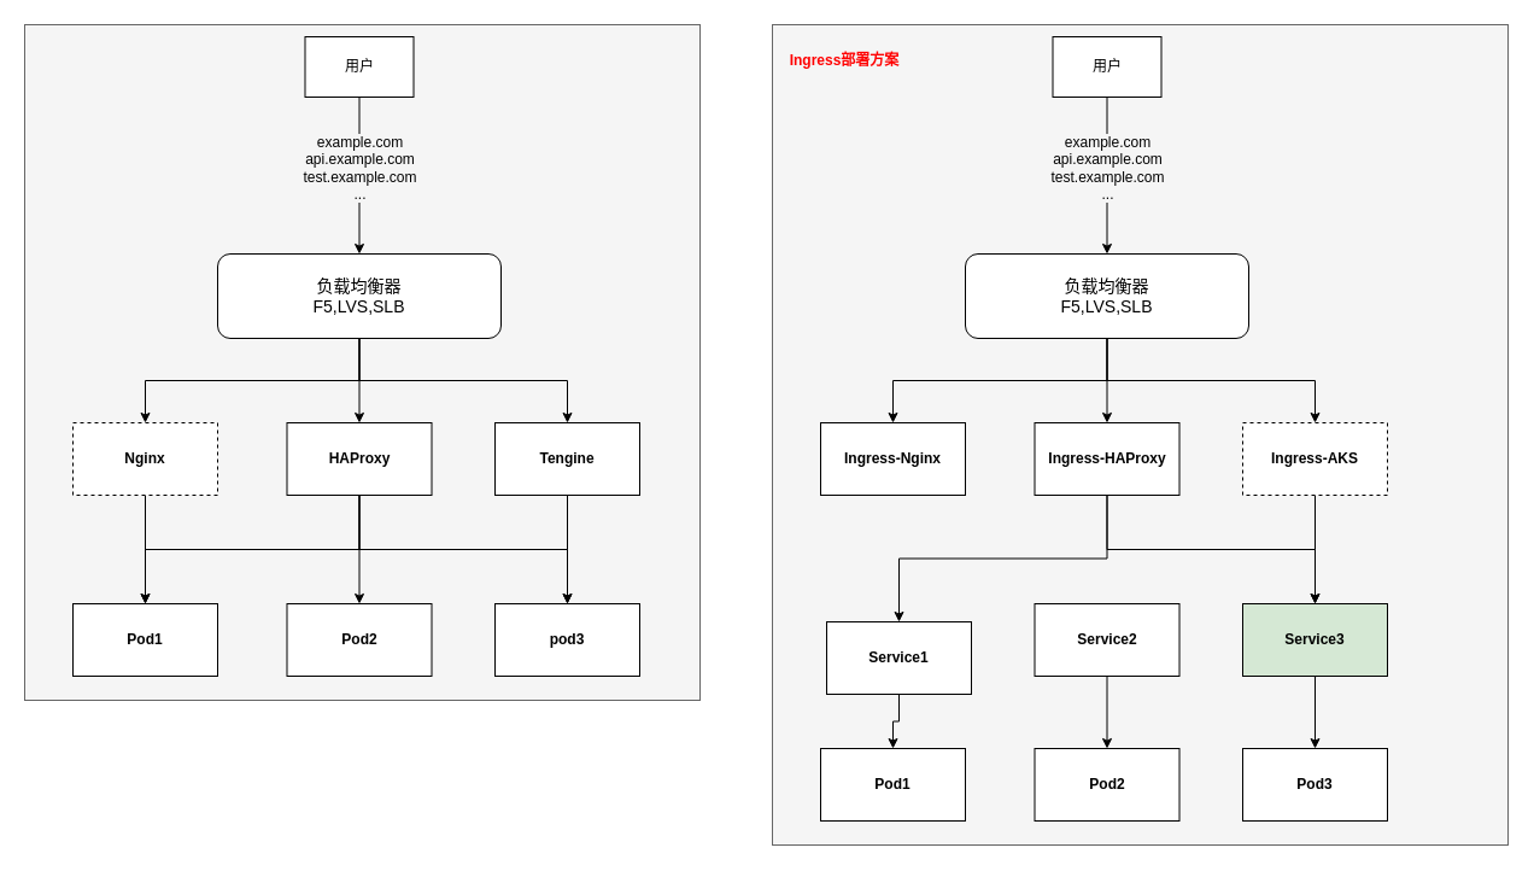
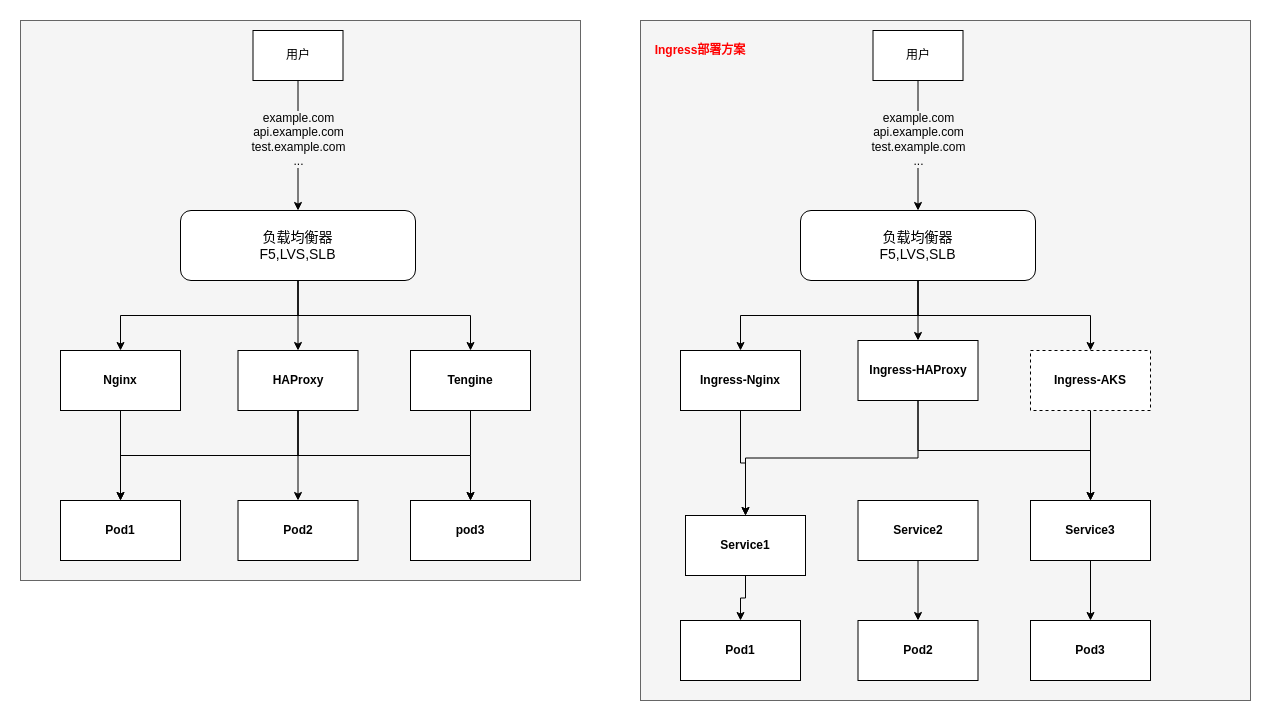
  <mxCell id="0" />
  <mxCell id="1" parent="0" />
  <mxCell id="2" value="" style="rounded=0;whiteSpace=wrap;html=1;fillColor=#f5f5f5;strokeColor=#666666;fontColor=#333333;" vertex="1" parent="1"><mxGeometry x="20" y="20" width="560" height="560" as="geometry" /></mxCell>
  <mxCell id="3" style="edgeStyle=orthogonalEdgeStyle;rounded=0;orthogonalLoop=1;jettySize=auto;html=1;exitX=0.5;exitY=1;exitDx=0;exitDy=0;" edge="1" parent="1" source="5" target="9"><mxGeometry relative="1" as="geometry" /></mxCell>
  <mxCell id="4" value="&lt;div style=&quot;font-size: 12px;&quot;&gt;example.com&lt;/div&gt;&lt;div style=&quot;font-size: 12px;&quot;&gt;api.example.com&lt;/div&gt;&lt;div style=&quot;font-size: 12px;&quot;&gt;test.example.com&lt;br style=&quot;font-size: 12px;&quot;&gt;&lt;/div&gt;&lt;div style=&quot;font-size: 12px;&quot;&gt;...&lt;br style=&quot;font-size: 12px;&quot;&gt;&lt;/div&gt;" style="edgeLabel;html=1;align=center;verticalAlign=middle;resizable=0;points=[];fontStyle=0;fontSize=12;labelBackgroundColor=#F5F5F5;" vertex="1" connectable="0" parent="3"><mxGeometry x="-0.109" relative="1" as="geometry"><mxPoint as="offset" /></mxGeometry></mxCell>
  <mxCell id="5" value="用户" style="rounded=0;whiteSpace=wrap;html=1;" vertex="1" parent="1"><mxGeometry x="252.5" y="30" width="90" height="50" as="geometry" /></mxCell>
  <mxCell id="6" style="edgeStyle=orthogonalEdgeStyle;rounded=0;orthogonalLoop=1;jettySize=auto;html=1;exitX=0.5;exitY=1;exitDx=0;exitDy=0;entryX=0.5;entryY=0;entryDx=0;entryDy=0;" edge="1" parent="1" source="9" target="11"><mxGeometry relative="1" as="geometry" /></mxCell>
  <mxCell id="7" style="edgeStyle=orthogonalEdgeStyle;rounded=0;orthogonalLoop=1;jettySize=auto;html=1;exitX=0.5;exitY=1;exitDx=0;exitDy=0;entryX=0.5;entryY=0;entryDx=0;entryDy=0;" edge="1" parent="1" source="9" target="15"><mxGeometry relative="1" as="geometry" /></mxCell>
  <mxCell id="8" style="edgeStyle=orthogonalEdgeStyle;rounded=0;orthogonalLoop=1;jettySize=auto;html=1;exitX=0.5;exitY=1;exitDx=0;exitDy=0;entryX=0.5;entryY=0;entryDx=0;entryDy=0;" edge="1" parent="1" source="9" target="17"><mxGeometry relative="1" as="geometry" /></mxCell>
  <mxCell id="9" value="&lt;div style=&quot;font-size: 14px;&quot;&gt;&lt;font style=&quot;font-size: 14px;&quot;&gt;负载均衡器&lt;/font&gt;&lt;/div&gt;&lt;div style=&quot;font-size: 14px;&quot;&gt;&lt;font style=&quot;font-size: 14px;&quot;&gt;&lt;font style=&quot;font-size: 14px;&quot;&gt;F5,LVS,SLB&lt;/font&gt;&lt;br&gt;&lt;/font&gt;&lt;/div&gt;" style="rounded=1;whiteSpace=wrap;html=1;glass=0;shadow=0;" vertex="1" parent="1"><mxGeometry x="180" y="210" width="235" height="70" as="geometry" /></mxCell>
  <mxCell id="10" style="edgeStyle=orthogonalEdgeStyle;rounded=0;orthogonalLoop=1;jettySize=auto;html=1;exitX=0.5;exitY=1;exitDx=0;exitDy=0;entryX=0.5;entryY=0;entryDx=0;entryDy=0;" edge="1" parent="1" source="11" target="18"><mxGeometry relative="1" as="geometry" /></mxCell>
- <mxCell id="11" value="&lt;b&gt;Nginx&lt;/b&gt;" style="rounded=0;whiteSpace=wrap;html=1;dashed=1;" vertex="1" parent="1"><mxGeometry x="60" y="350" width="120" height="60" as="geometry" /></mxCell>
+ <mxCell id="11" value="&lt;b&gt;Nginx&lt;/b&gt;" style="rounded=0;whiteSpace=wrap;html=1;" vertex="1" parent="1"><mxGeometry x="60" y="350" width="120" height="60" as="geometry" /></mxCell>
  <mxCell id="12" style="edgeStyle=orthogonalEdgeStyle;rounded=0;orthogonalLoop=1;jettySize=auto;html=1;exitX=0.5;exitY=1;exitDx=0;exitDy=0;entryX=0.5;entryY=0;entryDx=0;entryDy=0;" edge="1" parent="1" source="15" target="19"><mxGeometry relative="1" as="geometry" /></mxCell>
  <mxCell id="13" style="edgeStyle=orthogonalEdgeStyle;rounded=0;orthogonalLoop=1;jettySize=auto;html=1;exitX=0.5;exitY=1;exitDx=0;exitDy=0;entryX=0.5;entryY=0;entryDx=0;entryDy=0;" edge="1" parent="1" source="15" target="18"><mxGeometry relative="1" as="geometry" /></mxCell>
  <mxCell id="14" style="edgeStyle=orthogonalEdgeStyle;rounded=0;orthogonalLoop=1;jettySize=auto;html=1;exitX=0.5;exitY=1;exitDx=0;exitDy=0;" edge="1" parent="1" source="15" target="20"><mxGeometry relative="1" as="geometry" /></mxCell>
  <mxCell id="15" value="&lt;b&gt;HAProxy&lt;/b&gt;" style="rounded=0;whiteSpace=wrap;html=1;" vertex="1" parent="1"><mxGeometry x="237.5" y="350" width="120" height="60" as="geometry" /></mxCell>
  <mxCell id="16" style="edgeStyle=orthogonalEdgeStyle;rounded=0;orthogonalLoop=1;jettySize=auto;html=1;exitX=0.5;exitY=1;exitDx=0;exitDy=0;" edge="1" parent="1" source="17"><mxGeometry relative="1" as="geometry"><mxPoint x="470" y="500" as="targetPoint" /></mxGeometry></mxCell>
  <mxCell id="17" value="&lt;b&gt;Tengine&lt;/b&gt;" style="rounded=0;whiteSpace=wrap;html=1;" vertex="1" parent="1"><mxGeometry x="410" y="350" width="120" height="60" as="geometry" /></mxCell>
  <mxCell id="18" value="&lt;b&gt;Pod1&lt;/b&gt;" style="rounded=0;whiteSpace=wrap;html=1;" vertex="1" parent="1"><mxGeometry x="60" y="500" width="120" height="60" as="geometry" /></mxCell>
  <mxCell id="19" value="&lt;b&gt;Pod2&lt;/b&gt;" style="rounded=0;whiteSpace=wrap;html=1;" vertex="1" parent="1"><mxGeometry x="237.5" y="500" width="120" height="60" as="geometry" /></mxCell>
  <mxCell id="20" value="&lt;b&gt;pod3&lt;/b&gt;" style="rounded=0;whiteSpace=wrap;html=1;" vertex="1" parent="1"><mxGeometry x="410" y="500" width="120" height="60" as="geometry" /></mxCell>
  <mxCell id="21" value="" style="rounded=0;whiteSpace=wrap;html=1;fillColor=#f5f5f5;strokeColor=#666666;fontColor=#333333;" vertex="1" parent="1"><mxGeometry x="640" y="20" width="610" height="680" as="geometry" /></mxCell>
  <mxCell id="22" style="edgeStyle=orthogonalEdgeStyle;rounded=0;orthogonalLoop=1;jettySize=auto;html=1;exitX=0.5;exitY=1;exitDx=0;exitDy=0;" edge="1" parent="1" source="24" target="28"><mxGeometry relative="1" as="geometry" /></mxCell>
  <mxCell id="23" value="&lt;div style=&quot;font-size: 12px;&quot;&gt;example.com&lt;/div&gt;&lt;div style=&quot;font-size: 12px;&quot;&gt;api.example.com&lt;/div&gt;&lt;div style=&quot;font-size: 12px;&quot;&gt;test.example.com&lt;br style=&quot;font-size: 12px;&quot;&gt;&lt;/div&gt;&lt;div style=&quot;font-size: 12px;&quot;&gt;...&lt;br style=&quot;font-size: 12px;&quot;&gt;&lt;/div&gt;" style="edgeLabel;html=1;align=center;verticalAlign=middle;resizable=0;points=[];fontStyle=0;fontSize=12;labelBackgroundColor=#F5F5F5;" vertex="1" connectable="0" parent="22"><mxGeometry x="-0.109" relative="1" as="geometry"><mxPoint as="offset" /></mxGeometry></mxCell>
  <mxCell id="24" value="用户" style="rounded=0;whiteSpace=wrap;html=1;" vertex="1" parent="1"><mxGeometry x="872.5" y="30" width="90" height="50" as="geometry" /></mxCell>
  <mxCell id="25" style="edgeStyle=orthogonalEdgeStyle;rounded=0;orthogonalLoop=1;jettySize=auto;html=1;exitX=0.5;exitY=1;exitDx=0;exitDy=0;entryX=0.5;entryY=0;entryDx=0;entryDy=0;" edge="1" parent="1" source="28" target="30"><mxGeometry relative="1" as="geometry" /></mxCell>
  <mxCell id="26" style="edgeStyle=orthogonalEdgeStyle;rounded=0;orthogonalLoop=1;jettySize=auto;html=1;exitX=0.5;exitY=1;exitDx=0;exitDy=0;entryX=0.5;entryY=0;entryDx=0;entryDy=0;" edge="1" parent="1" source="28" target="33"><mxGeometry relative="1" as="geometry" /></mxCell>
  <mxCell id="27" style="edgeStyle=orthogonalEdgeStyle;rounded=0;orthogonalLoop=1;jettySize=auto;html=1;exitX=0.5;exitY=1;exitDx=0;exitDy=0;entryX=0.5;entryY=0;entryDx=0;entryDy=0;" edge="1" parent="1" source="28" target="35"><mxGeometry relative="1" as="geometry" /></mxCell>
  <mxCell id="28" value="&lt;div style=&quot;font-size: 14px;&quot;&gt;&lt;font style=&quot;font-size: 14px;&quot;&gt;负载均衡器&lt;/font&gt;&lt;/div&gt;&lt;div style=&quot;font-size: 14px;&quot;&gt;&lt;font style=&quot;font-size: 14px;&quot;&gt;&lt;font style=&quot;font-size: 14px;&quot;&gt;F5,LVS,SLB&lt;/font&gt;&lt;br&gt;&lt;/font&gt;&lt;/div&gt;" style="rounded=1;whiteSpace=wrap;html=1;glass=0;shadow=0;" vertex="1" parent="1"><mxGeometry x="800" y="210" width="235" height="70" as="geometry" /></mxCell>
+ <mxCell id="29" style="edgeStyle=orthogonalEdgeStyle;rounded=0;orthogonalLoop=1;jettySize=auto;html=1;exitX=0.5;exitY=1;exitDx=0;exitDy=0;entryX=0.5;entryY=0;entryDx=0;entryDy=0;" edge="1" parent="1" source="30" target="37"><mxGeometry relative="1" as="geometry" /></mxCell>
  <mxCell id="30" value="&lt;b&gt;Ingress-Nginx&lt;/b&gt;" style="rounded=0;whiteSpace=wrap;html=1;" vertex="1" parent="1"><mxGeometry x="680" y="350" width="120" height="60" as="geometry" /></mxCell>
  <mxCell id="31" style="edgeStyle=orthogonalEdgeStyle;rounded=0;orthogonalLoop=1;jettySize=auto;html=1;exitX=0.5;exitY=1;exitDx=0;exitDy=0;entryX=0.5;entryY=0;entryDx=0;entryDy=0;" edge="1" parent="1" source="33" target="37"><mxGeometry relative="1" as="geometry" /></mxCell>
  <mxCell id="32" style="edgeStyle=orthogonalEdgeStyle;rounded=0;orthogonalLoop=1;jettySize=auto;html=1;exitX=0.5;exitY=1;exitDx=0;exitDy=0;" edge="1" parent="1" source="33" target="41"><mxGeometry relative="1" as="geometry" /></mxCell>
- <mxCell id="33" value="&lt;span&gt;Ingress&lt;/span&gt;-HAProxy" style="rounded=0;whiteSpace=wrap;html=1;fontStyle=1" vertex="1" parent="1"><mxGeometry x="857.5" y="350" width="120" height="60" as="geometry" /></mxCell>
+ <mxCell id="33" value="&lt;span&gt;Ingress&lt;/span&gt;-HAProxy" style="rounded=0;whiteSpace=wrap;html=1;fontStyle=1" vertex="1" parent="1"><mxGeometry x="857.5" y="340" width="120" height="60" as="geometry" /></mxCell>
  <mxCell id="34" style="edgeStyle=orthogonalEdgeStyle;rounded=0;orthogonalLoop=1;jettySize=auto;html=1;exitX=0.5;exitY=1;exitDx=0;exitDy=0;" edge="1" parent="1" source="35"><mxGeometry relative="1" as="geometry"><mxPoint x="1090" y="500" as="targetPoint" /></mxGeometry></mxCell>
  <mxCell id="35" value="&lt;span&gt;Ingress&lt;/span&gt;-AKS" style="rounded=0;whiteSpace=wrap;html=1;fontStyle=1;dashed=1;" vertex="1" parent="1"><mxGeometry x="1030" y="350" width="120" height="60" as="geometry" /></mxCell>
  <mxCell id="36" style="edgeStyle=orthogonalEdgeStyle;rounded=0;orthogonalLoop=1;jettySize=auto;html=1;exitX=0.5;exitY=1;exitDx=0;exitDy=0;entryX=0.5;entryY=0;entryDx=0;entryDy=0;" edge="1" parent="1" source="37" target="43"><mxGeometry relative="1" as="geometry" /></mxCell>
  <mxCell id="37" value="&lt;b&gt;Service1&lt;/b&gt;" style="rounded=0;whiteSpace=wrap;html=1;" vertex="1" parent="1"><mxGeometry x="685" y="515" width="120" height="60" as="geometry" /></mxCell>
  <mxCell id="38" style="edgeStyle=orthogonalEdgeStyle;rounded=0;orthogonalLoop=1;jettySize=auto;html=1;exitX=0.5;exitY=1;exitDx=0;exitDy=0;entryX=0.5;entryY=0;entryDx=0;entryDy=0;" edge="1" parent="1" source="39" target="44"><mxGeometry relative="1" as="geometry" /></mxCell>
  <mxCell id="39" value="&lt;b&gt;Service2&lt;/b&gt;" style="rounded=0;whiteSpace=wrap;html=1;" vertex="1" parent="1"><mxGeometry x="857.5" y="500" width="120" height="60" as="geometry" /></mxCell>
  <mxCell id="40" style="edgeStyle=orthogonalEdgeStyle;rounded=0;orthogonalLoop=1;jettySize=auto;html=1;exitX=0.5;exitY=1;exitDx=0;exitDy=0;entryX=0.5;entryY=0;entryDx=0;entryDy=0;" edge="1" parent="1" source="41" target="45"><mxGeometry relative="1" as="geometry" /></mxCell>
- <mxCell id="41" value="&lt;b&gt;Service3&lt;/b&gt;" style="rounded=0;whiteSpace=wrap;html=1;fillColor=#d5e8d4;" vertex="1" parent="1"><mxGeometry x="1030" y="500" width="120" height="60" as="geometry" /></mxCell>
+ <mxCell id="41" value="&lt;b&gt;Service3&lt;/b&gt;" style="rounded=0;whiteSpace=wrap;html=1;" vertex="1" parent="1"><mxGeometry x="1030" y="500" width="120" height="60" as="geometry" /></mxCell>
  <mxCell id="42" value="Ingress部署方案" style="rounded=0;whiteSpace=wrap;html=1;fontStyle=1;fontColor=#FF0000;fillColor=none;strokeColor=none;" vertex="1" parent="1"><mxGeometry x="640" y="20" width="120" height="60" as="geometry" /></mxCell>
  <mxCell id="43" value="&lt;b&gt;Pod1&lt;/b&gt;" style="rounded=0;whiteSpace=wrap;html=1;" vertex="1" parent="1"><mxGeometry x="680" y="620" width="120" height="60" as="geometry" /></mxCell>
  <mxCell id="44" value="&lt;b&gt;Pod2&lt;/b&gt;" style="rounded=0;whiteSpace=wrap;html=1;" vertex="1" parent="1"><mxGeometry x="857.5" y="620" width="120" height="60" as="geometry" /></mxCell>
  <mxCell id="45" value="&lt;b&gt;Pod3&lt;/b&gt;" style="rounded=0;whiteSpace=wrap;html=1;" vertex="1" parent="1"><mxGeometry x="1030" y="620" width="120" height="60" as="geometry" /></mxCell>
